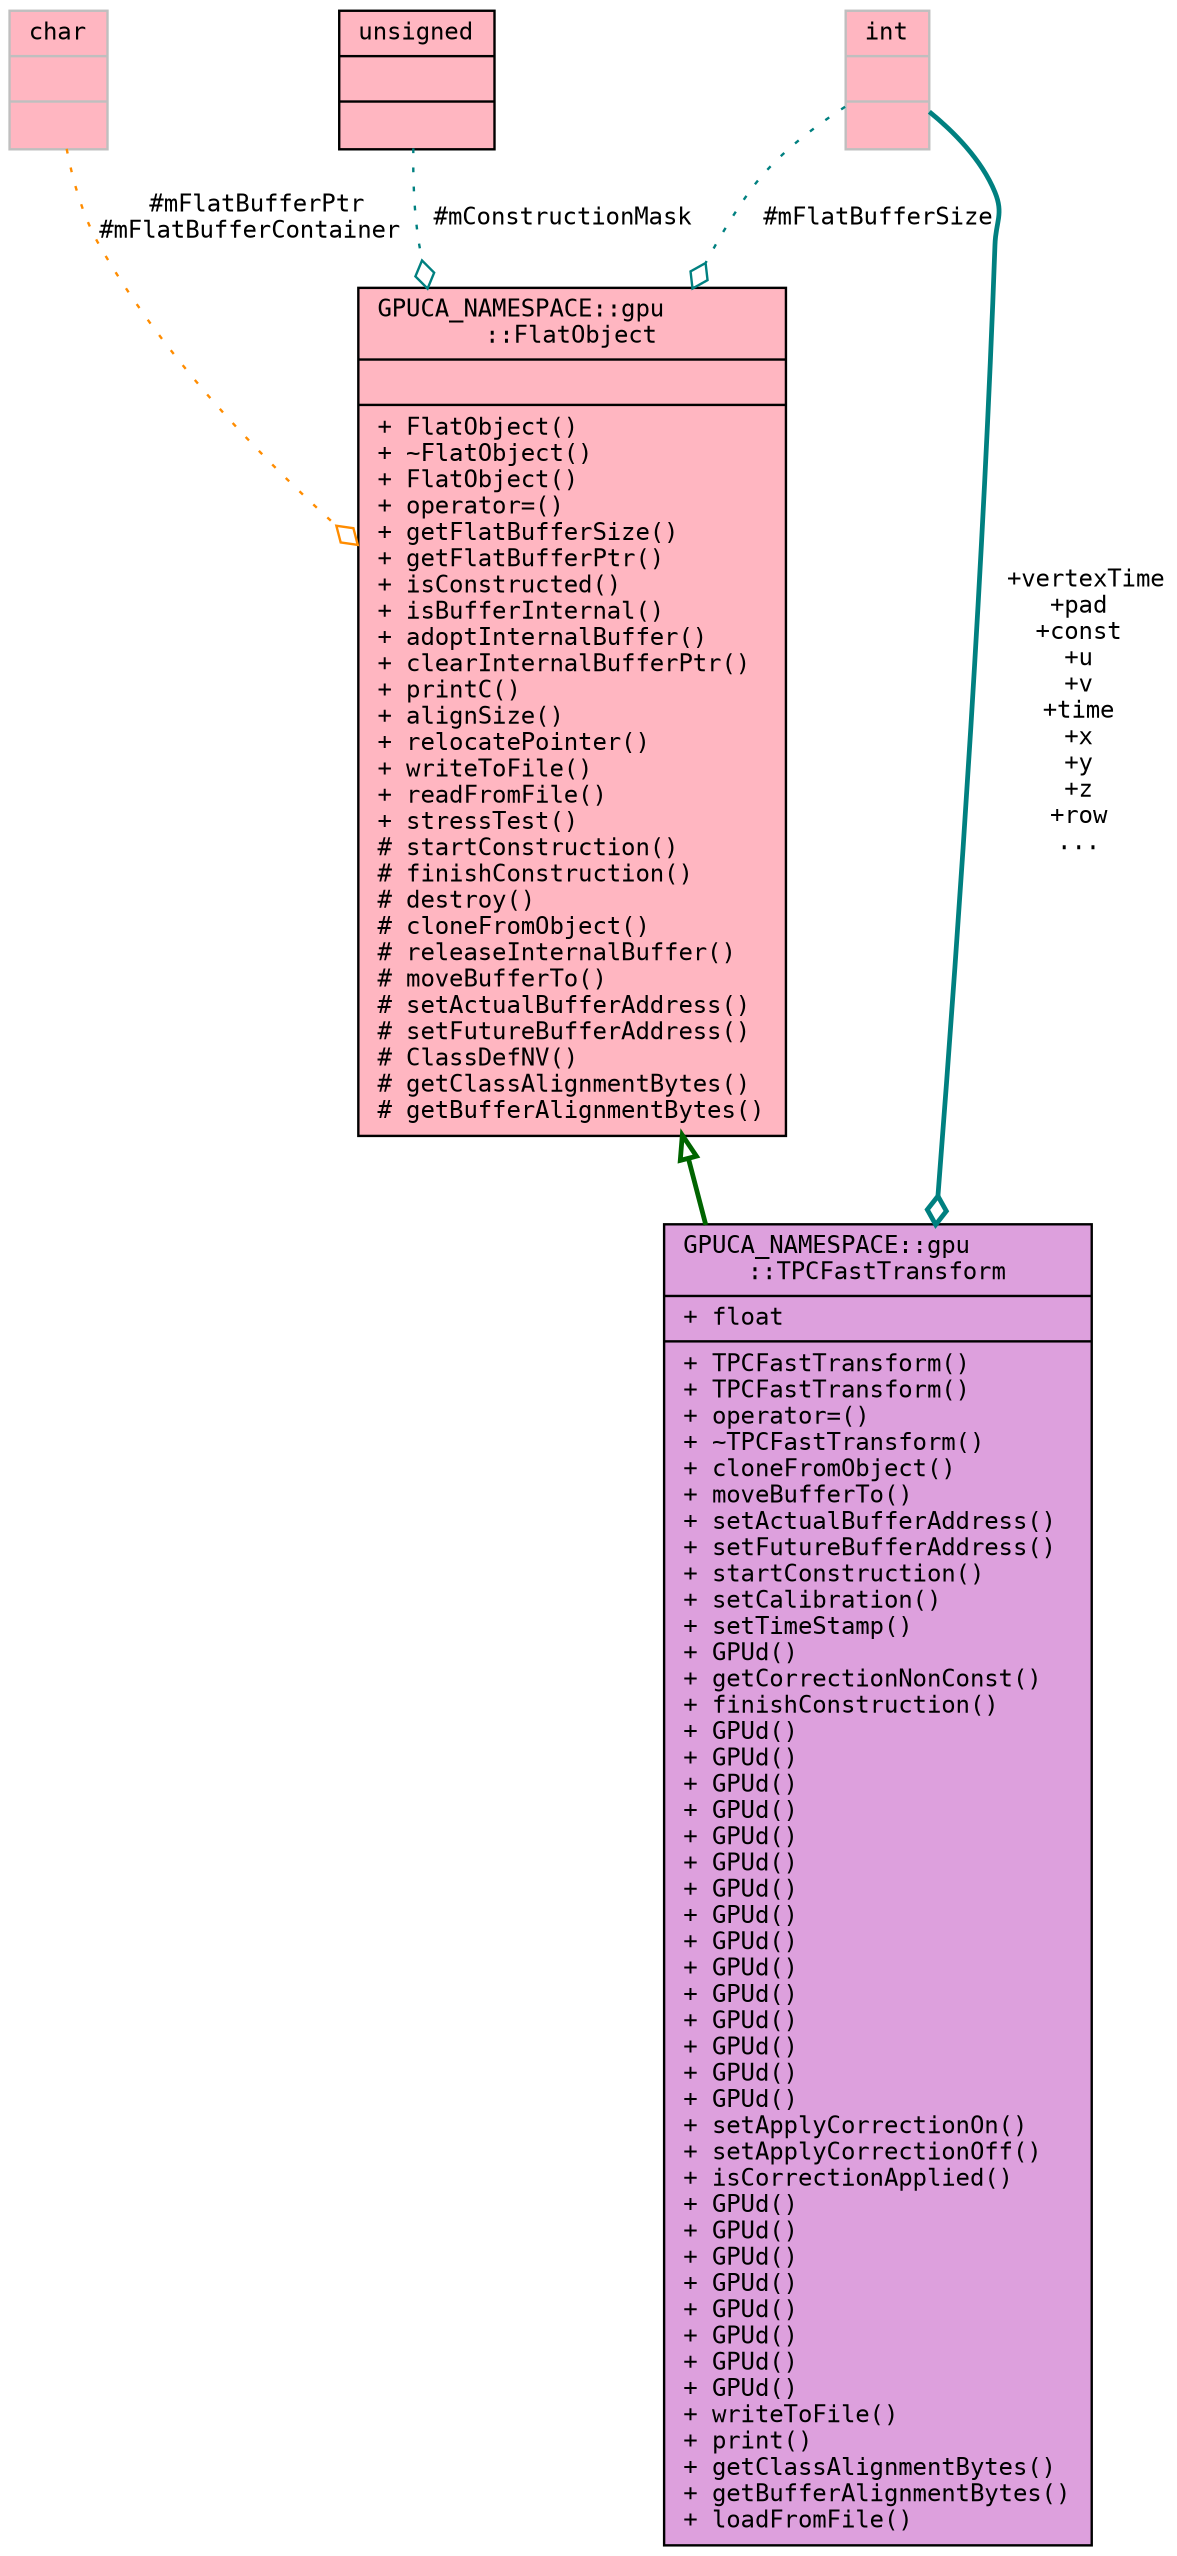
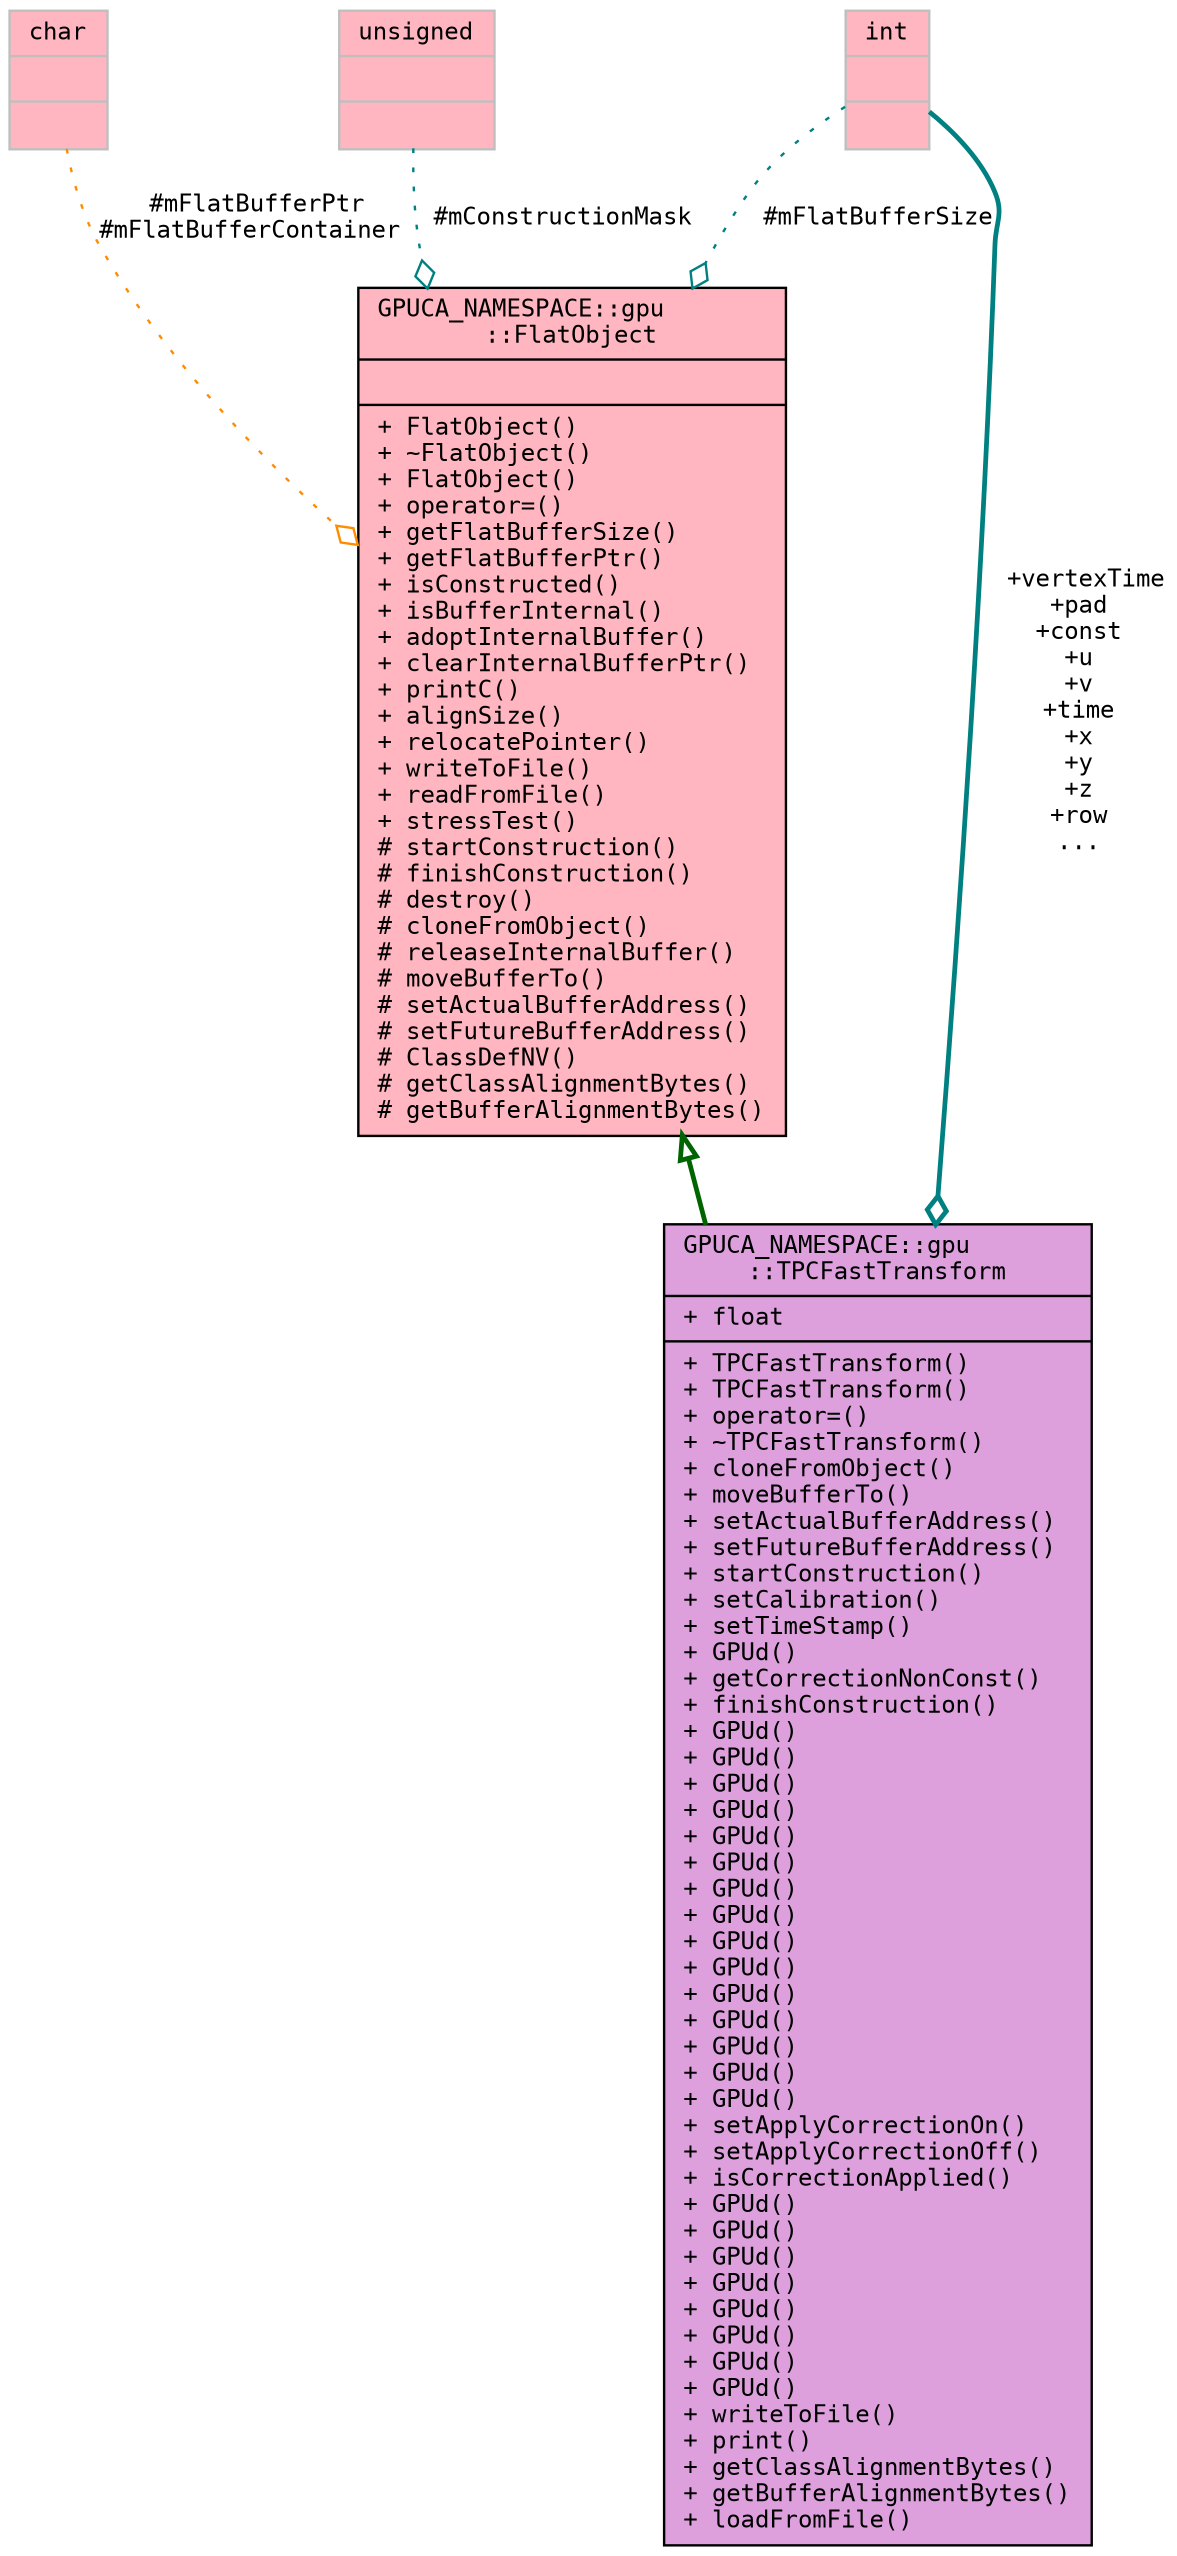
  digraph {
    fontname="DejaVu Sans Mono"
    node [color=grey75 fillcolor=lightpink fontname="DejaVu Sans Mono" fontsize=10 shape=record style=filled]
    edge [color=teal fontname="DejaVu Sans Mono" fontsize=10 labelfontname=Helvetica labelfontsize=10 style=dotted arrowhead=odiamond]
    n1 [color=black fillcolor=plum fontcolor=black height=0.2 label="{GPUCA_NAMESPACE::gpu\l::TPCFastTransform\n|+ float\l|+ TPCFastTransform()\l+ TPCFastTransform()\l+ operator=()\l+ ~TPCFastTransform()\l+ cloneFromObject()\l+ moveBufferTo()\l+ setActualBufferAddress()\l+ setFutureBufferAddress()\l+ startConstruction()\l+ setCalibration()\l+ setTimeStamp()\l+ GPUd()\l+ getCorrectionNonConst()\l+ finishConstruction()\l+ GPUd()\l+ GPUd()\l+ GPUd()\l+ GPUd()\l+ GPUd()\l+ GPUd()\l+ GPUd()\l+ GPUd()\l+ GPUd()\l+ GPUd()\l+ GPUd()\l+ GPUd()\l+ GPUd()\l+ GPUd()\l+ GPUd()\l+ setApplyCorrectionOn()\l+ setApplyCorrectionOff()\l+ isCorrectionApplied()\l+ GPUd()\l+ GPUd()\l+ GPUd()\l+ GPUd()\l+ GPUd()\l+ GPUd()\l+ GPUd()\l+ GPUd()\l+ writeToFile()\l+ print()\l+ getClassAlignmentBytes()\l+ getBufferAlignmentBytes()\l+ loadFromFile()\l}" width=0.4]
    n2 [color=black height=0.2 label="{GPUCA_NAMESPACE::gpu\l::FlatObject\n||+ FlatObject()\l+ ~FlatObject()\l+ FlatObject()\l+ operator=()\l+ getFlatBufferSize()\l+ getFlatBufferPtr()\l+ isConstructed()\l+ isBufferInternal()\l+ adoptInternalBuffer()\l+ clearInternalBufferPtr()\l+ printC()\l+ alignSize()\l+ relocatePointer()\l+ writeToFile()\l+ readFromFile()\l+ stressTest()\l# startConstruction()\l# finishConstruction()\l# destroy()\l# cloneFromObject()\l# releaseInternalBuffer()\l# moveBufferTo()\l# setActualBufferAddress()\l# setFutureBufferAddress()\l# ClassDefNV()\l# getClassAlignmentBytes()\l# getBufferAlignmentBytes()\l}" width=0.4]
    n3 [height=0.2 label="{char\n||}" width=0.4]
    n4 [height=0.2 label="{int\n||}" width=0.4]
-   n5 [color=black height=0.2 label="{unsigned\n||}" width=0.4]
+   n5 [height=0.2 label="{unsigned\n||}" width=0.4]
    n2 -> n1 [arrowtail=onormal color=darkgreen dir=back style=bold arrowhead=""]
    n3 -> n2 [color=darkorange label=" #mFlatBufferPtr\n#mFlatBufferContainer"]
    n4 -> n1 [label=" +vertexTime\n+pad\n+const\n+u\n+v\n+time\n+x\n+y\n+z\n+row\n..." style=bold]
    n4 -> n2 [label=" #mFlatBufferSize"]
    n5 -> n2 [label=" #mConstructionMask"]
  }
